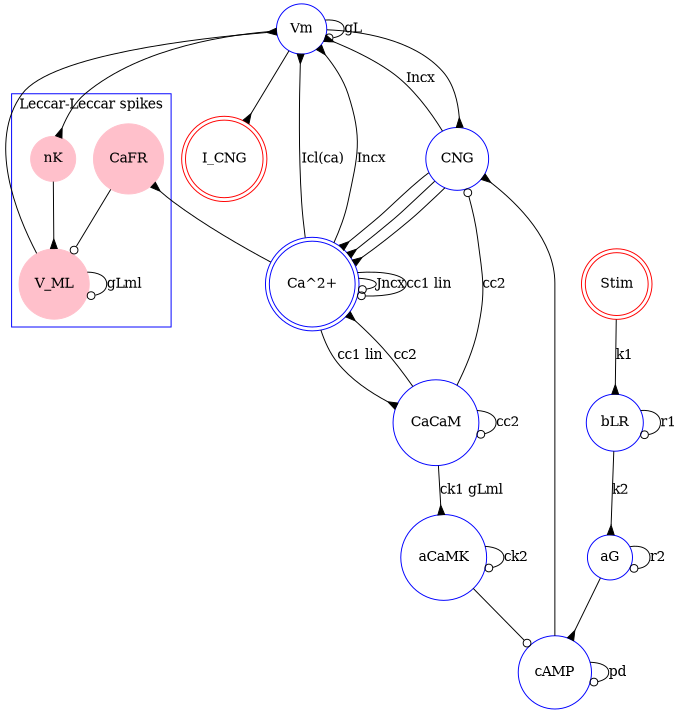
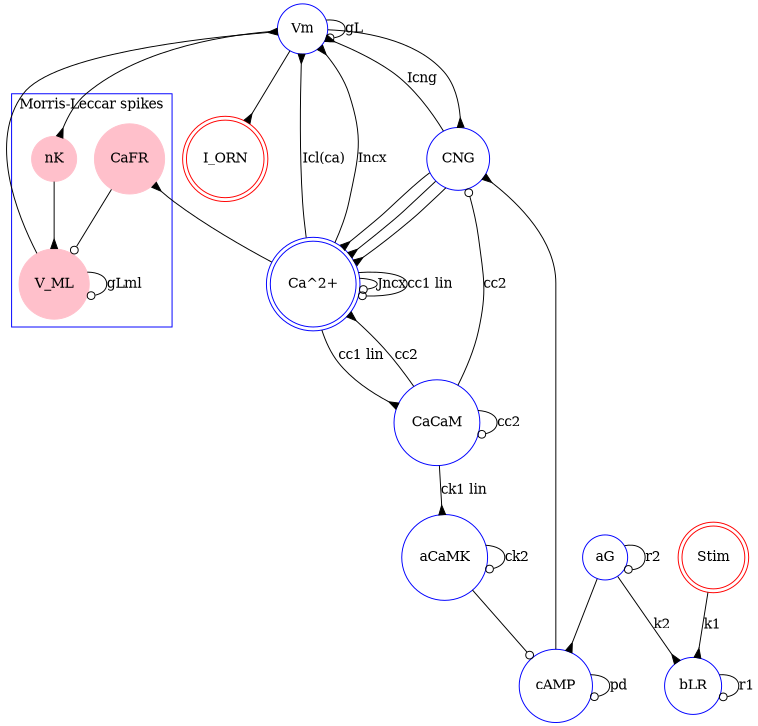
  digraph {
    rankdir=X
    node [color=blue shape=circle]
    edge [arrowhead=inv]
    nK [color=pink style=filled]
    V_ML [color=pink style=filled]
    CaFR [color=pink style=filled]
    Vm
    Stim [color=red shape=doublecircle]
    bLR
    aG
-   I_ORN [color=red shape=doublecircle label=I_CNG]
+   I_ORN [color=red shape=doublecircle]
    CNG
    cAMP
    "Ca^2+" [shape=doublecircle]
    CaCaM
    aCaMK
    subgraph cluster_1 {
      color=blue
-     label="Leccar-Leccar spikes"
+     label="Morris-Leccar spikes"
      nK
      V_ML
      CaFR
    }
    nK -> V_ML
    V_ML -> V_ML [arrowhead=odot label=gLml]
    V_ML -> Vm
    CaFR -> V_ML [arrowhead=odot]
    Vm -> nK
    Vm -> Vm [arrowhead=odot label=gL]
    Vm -> I_ORN
    Vm -> CNG
    Stim -> bLR [label=k1]
    bLR -> bLR [arrowhead=odot label=r1]
-   bLR -> aG [label=k2]
+   aG -> bLR [label=k2]
    aG -> aG [arrowhead=odot label=r2]
    aG -> cAMP
-   CNG -> Vm [label=Incx]
+   CNG -> Vm [label=Icng]
    CNG -> "Ca^2+"
    CNG -> "Ca^2+"
    CNG -> "Ca^2+"
    cAMP -> CNG
    cAMP -> cAMP [arrowhead=odot label=pd]
    "Ca^2+" -> CaFR
    "Ca^2+" -> Vm [label=Incx]
    "Ca^2+" -> Vm [label="Icl(ca)"]
    "Ca^2+" -> "Ca^2+" [arrowhead=odot label=Jncx]
    "Ca^2+" -> "Ca^2+" [arrowhead=odot label="cc1 lin"]
    "Ca^2+" -> CaCaM [label="cc1 lin"]
    CaCaM -> CNG [arrowhead=odot label=cc2]
    CaCaM -> "Ca^2+" [label=cc2]
    CaCaM -> CaCaM [arrowhead=odot label=cc2]
-   CaCaM -> aCaMK [label="ck1 gLml"]
+   CaCaM -> aCaMK [label="ck1 lin"]
    aCaMK -> cAMP [arrowhead=odot]
    aCaMK -> aCaMK [arrowhead=odot label=ck2]
  }
